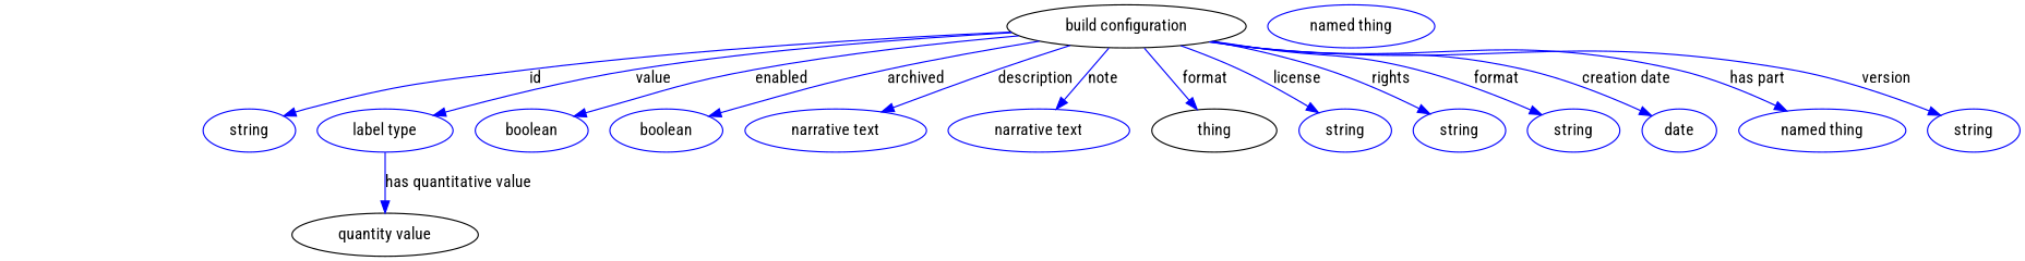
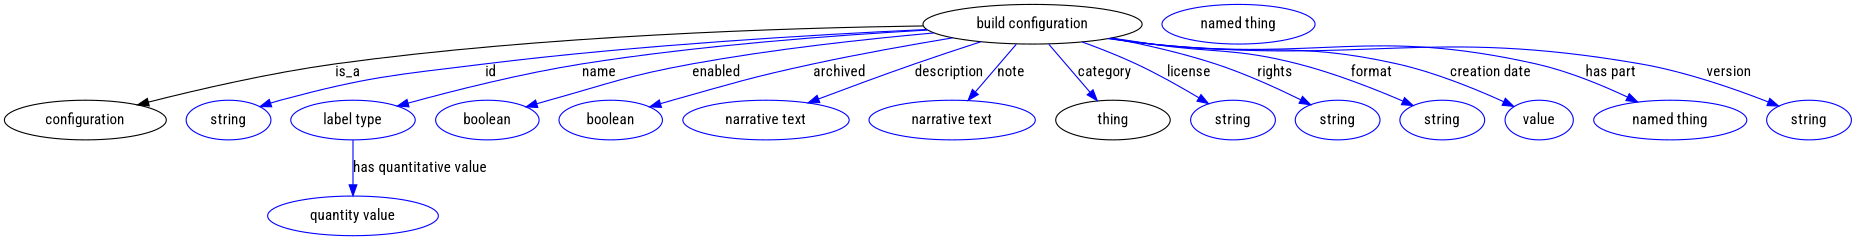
  digraph {
    fontname="Roboto Condensed"
    node [fontname="Roboto Condensed" color=blue]
    edge [fontname="Roboto Condensed" color=blue style=solid]
    n1 [height=0.5 label="build configuration" width=2.7623 color=""]
+   configuration [height=0.5 width=2.0401 color=""]
    n3 [height=0.5 label=string width=1.0652]
    n4 [height=0.5 label="label type" width=1.5707]
    n5 [height=0.5 label=boolean width=1.2999]
    n6 [height=0.5 label=boolean width=1.2999]
    n7 [height=0.5 label="narrative text" width=2.0943]
    n8 [height=0.5 label="narrative text" width=2.0943]
    n9 [height=0.5 label=thing width=1.4443 color=""]
    n10 [height=0.5 label=string width=1.0652]
    n11 [height=0.5 label=string width=1.0652]
    n12 [height=0.5 label=string width=1.0652]
-   n13 [height=0.5 label=date width=0.86659]
+   n13 [height=0.5 label=value width=0.86659]
    n14 [height=0.5 label="named thing" width=1.9318]
    n15 [height=0.5 label=string width=1.0652]
-   n16 [color=black height=0.5 label="quantity value" width=2.1484]
+   n16 [height=0.5 label="quantity value" width=2.1484]
    n17 [height=0.5 label="named thing" width=1.9318]
+   n1 -> configuration [label=is_a color="" style=""]
    n1 -> n3 [label=id]
-   n1 -> n4 [label=value]
+   n1 -> n4 [label=name]
    n1 -> n5 [label=enabled]
    n1 -> n6 [label=archived]
    n1 -> n7 [label=description]
    n1 -> n8 [label=note]
-   n1 -> n9 [label=format]
+   n1 -> n9 [label=category]
    n1 -> n10 [label=license]
    n1 -> n11 [label=rights]
    n1 -> n12 [label=format]
    n1 -> n13 [label="creation date"]
    n1 -> n14 [label="has part"]
    n1 -> n15 [label=version]
    n4 -> n16 [label="has quantitative value"]
  }
